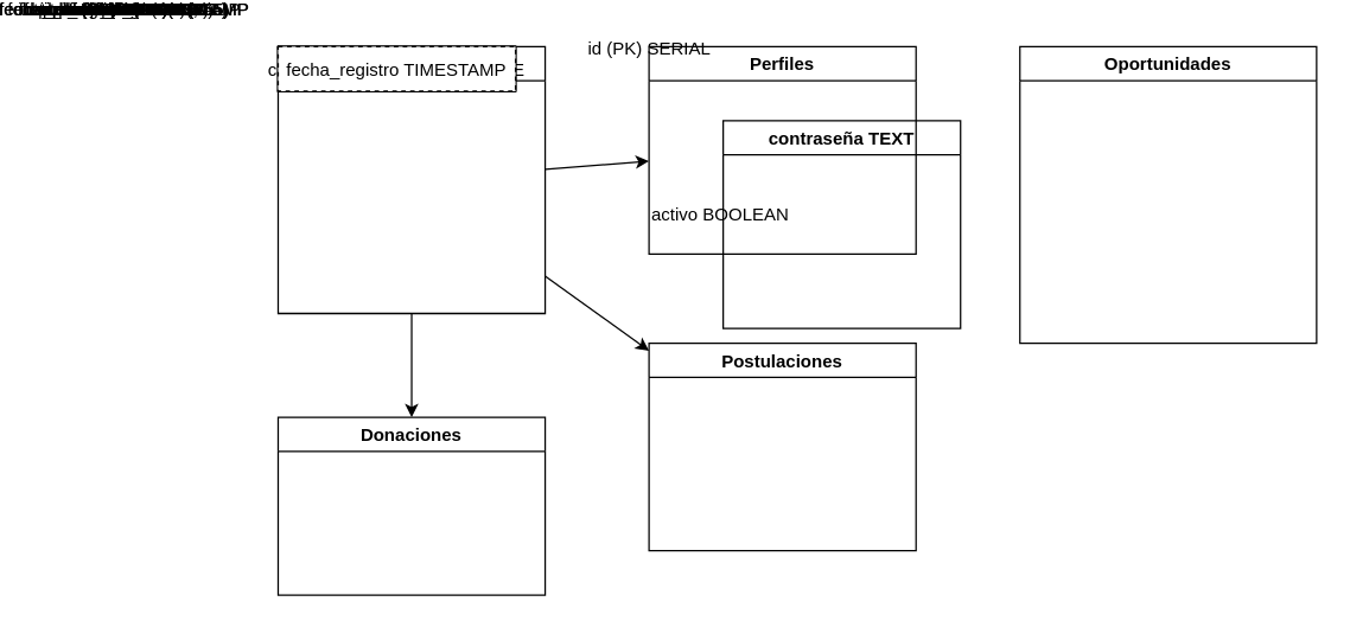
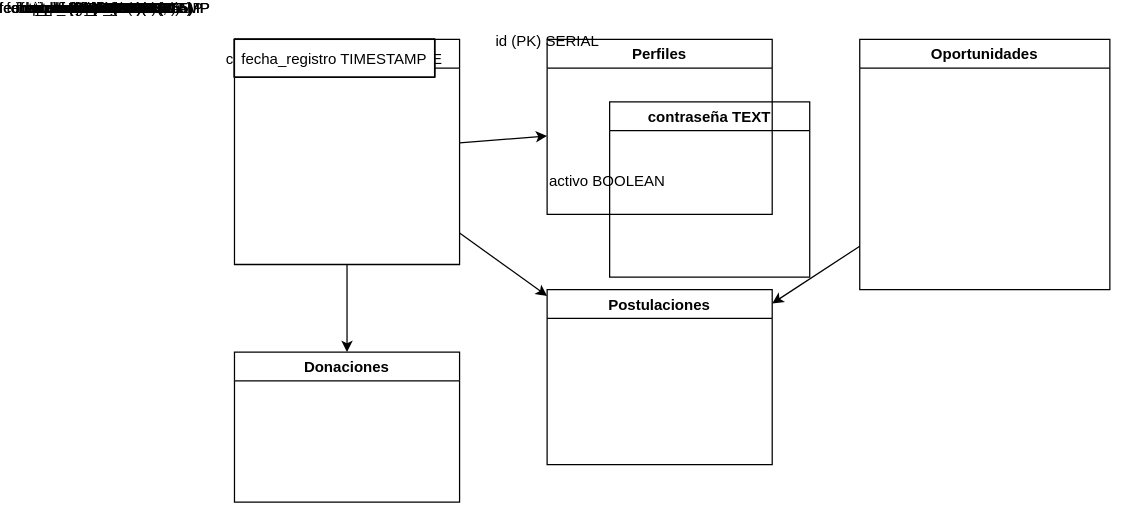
  <mxCell id="0" />
  <mxCell id="1" parent="0" />
  <mxCell id="2" value="Usuarios" style="swimlane" vertex="1" parent="1"><mxGeometry x="20" y="20" width="180" height="180" as="geometry" /></mxCell>
  <mxCell id="3" value="id (PK) SERIAL" vertex="1" parent="2"><mxGeometry width="160" height="30" as="geometry" /></mxCell>
  <mxCell id="4" value="nombre VARCHAR(255)" vertex="1" parent="2"><mxGeometry width="160" height="30" as="geometry" /></mxCell>
  <mxCell id="5" value="correo VARCHAR(255) UNIQUE" vertex="1" parent="2"><mxGeometry width="160" height="30" as="geometry" /></mxCell>
  <mxCell id="6" value="contraseña TEXT" style="swimlane" vertex="1" parent="2"><mxGeometry x="300" y="50" width="160" height="140" as="geometry" /></mxCell>
  <mxCell id="7" value="telefono VARCHAR(20)" vertex="1" parent="2"><mxGeometry width="160" height="30" as="geometry" /></mxCell>
  <mxCell id="8" value="rol ENUM" vertex="1" parent="2"><mxGeometry width="160" height="30" as="geometry" /></mxCell>
- <mxCell id="9" value="fecha_registro TIMESTAMP" vertex="1" parent="2" style="dashed=1;"><mxGeometry width="160" height="30" as="geometry" /></mxCell>
+ <mxCell id="9" value="fecha_registro TIMESTAMP" vertex="1" parent="2"><mxGeometry width="160" height="30" as="geometry" /></mxCell>
  <mxCell id="10" value="activo BOOLEAN" style="text" vertex="1" parent="2"><mxGeometry x="250" y="100" width="80" height="30" as="geometry" /></mxCell>
  <mxCell id="11" value="Perfiles" style="swimlane" vertex="1" parent="1"><mxGeometry x="270" y="20" width="180" height="140" as="geometry" /></mxCell>
  <mxCell id="12" value="id (PK) SERIAL" vertex="1" parent="11"><mxGeometry relative="1" as="geometry" /></mxCell>
  <mxCell id="13" value="usuario_id (FK) INT" vertex="1" parent="11" />
  <mxCell id="14" value="preferencias JSONB" vertex="1" parent="11" />
  <mxCell id="15" value="biografia TEXT" vertex="1" parent="11" />
  <mxCell id="16" value="foto_perfil VARCHAR(255)" vertex="1" parent="11" />
  <mxCell id="17" edge="1" parent="1" source="2" target="11"><mxGeometry relative="1" as="geometry" /></mxCell>
  <mxCell id="18" value="Oportunidades" style="swimlane" vertex="1" parent="1"><mxGeometry x="520" y="20" width="200" height="200" as="geometry" /></mxCell>
  <mxCell id="19" value="id (PK) SERIAL" vertex="1" parent="18" />
  <mxCell id="20" value="titulo VARCHAR(255)" vertex="1" parent="18" />
  <mxCell id="21" value="descripcion TEXT" vertex="1" parent="18" />
  <mxCell id="22" value="tipo ENUM" vertex="1" parent="18" />
  <mxCell id="23" value="sector ENUM" vertex="1" parent="18" />
  <mxCell id="24" value="ubicacion VARCHAR(255)" vertex="1" parent="18" />
  <mxCell id="25" value="requisitos TEXT" vertex="1" parent="18" />
  <mxCell id="26" value="beneficios TEXT" vertex="1" parent="18" />
  <mxCell id="27" value="fecha_publicacion TIMESTAMP" vertex="1" parent="18" />
  <mxCell id="28" value="fecha_vencimiento DATE" vertex="1" parent="18" />
  <mxCell id="29" value="institucion VARCHAR(255)" vertex="1" parent="18" />
  <mxCell id="30" value="Postulaciones" style="swimlane" vertex="1" parent="1"><mxGeometry x="270" y="220" width="180" height="140" as="geometry" /></mxCell>
  <mxCell id="31" value="id (PK) SERIAL" vertex="1" parent="30" />
  <mxCell id="32" value="usuario_id (FK) INT" vertex="1" parent="30" />
  <mxCell id="33" value="oportunidad_id (FK) INT" vertex="1" parent="30" />
  <mxCell id="34" value="estado ENUM" vertex="1" parent="30" />
  <mxCell id="35" value="fecha_postulacion TIMESTAMP" vertex="1" parent="30" />
  <mxCell id="36" edge="1" parent="1" source="2" target="30"><mxGeometry relative="1" as="geometry" /></mxCell>
+ <mxCell id="37" edge="1" parent="1" source="18" target="30"><mxGeometry relative="1" as="geometry" /></mxCell>
  <mxCell id="38" value="Donaciones" style="swimlane" vertex="1" parent="1"><mxGeometry x="20" y="270" width="180" height="120" as="geometry" /></mxCell>
  <mxCell id="39" value="id (PK) SERIAL" vertex="1" parent="38" />
  <mxCell id="40" value="usuario_id (FK) INT" vertex="1" parent="38" />
  <mxCell id="41" value="monto DECIMAL(10,2)" vertex="1" parent="38" />
  <mxCell id="42" value="metodo_pago ENUM" vertex="1" parent="38" />
  <mxCell id="43" value="fecha_donacion TIMESTAMP" vertex="1" parent="38" />
  <mxCell id="44" edge="1" parent="1" source="2" target="38"><mxGeometry relative="1" as="geometry" /></mxCell>
